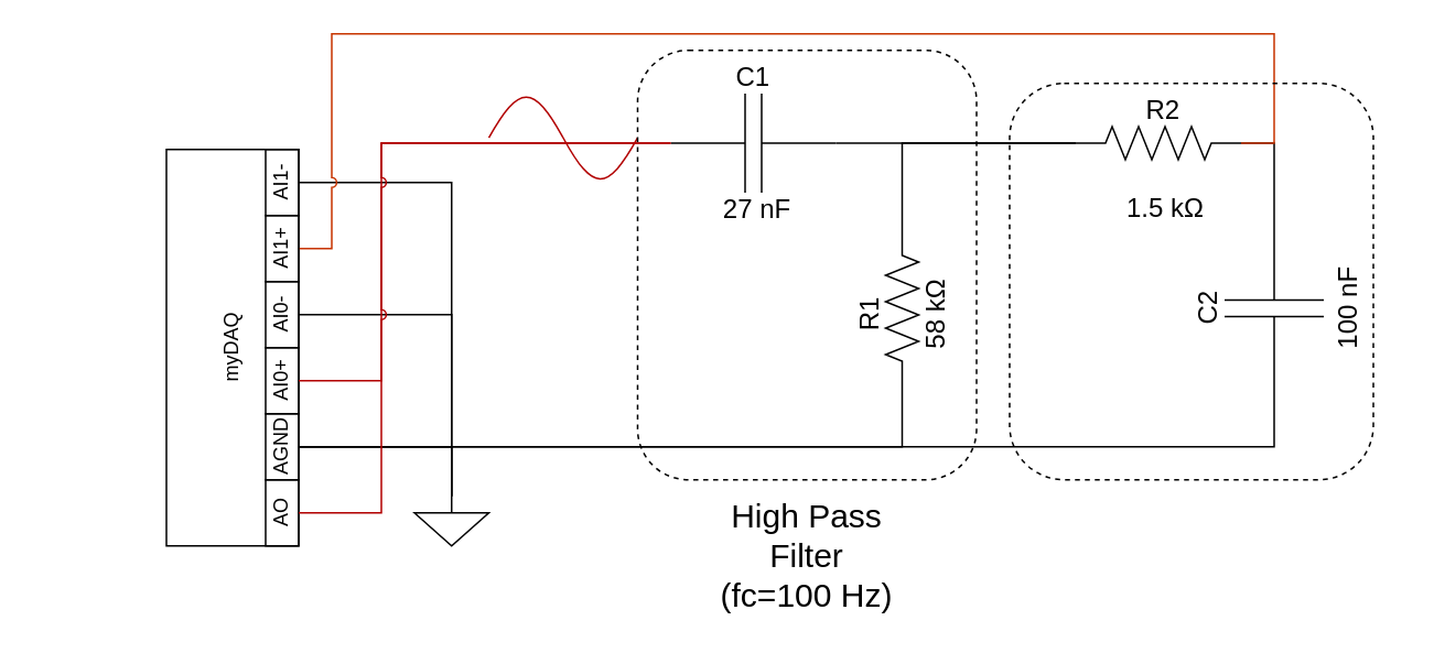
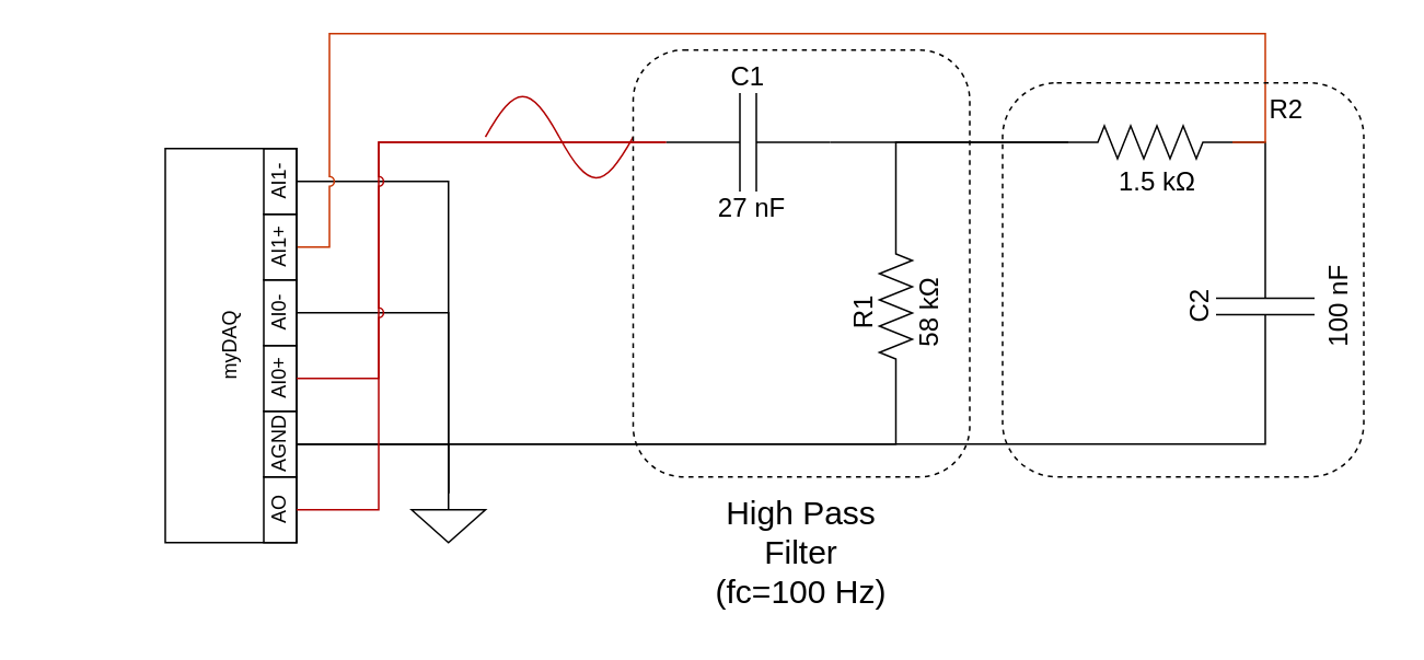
  <mxCell id="0" />
  <mxCell id="1" parent="0" />
  <mxCell id="2" style="edgeStyle=orthogonalEdgeStyle;rounded=0;orthogonalLoop=1;jettySize=auto;html=1;exitX=1;exitY=0.5;exitDx=0;exitDy=0;exitPerimeter=0;entryX=0.5;entryY=1;entryDx=0;entryDy=0;endArrow=none;endFill=0;" edge="1" parent="1" source="8" target="17"><mxGeometry relative="1" as="geometry" /></mxCell>
  <mxCell id="3" style="edgeStyle=orthogonalEdgeStyle;rounded=0;orthogonalLoop=1;jettySize=auto;html=1;exitX=1;exitY=0.5;exitDx=0;exitDy=0;exitPerimeter=0;entryX=0.5;entryY=1;entryDx=0;entryDy=0;endArrow=none;endFill=0;" edge="1" parent="1" source="13" target="17"><mxGeometry relative="1" as="geometry" /></mxCell>
  <mxCell id="4" style="edgeStyle=orthogonalEdgeStyle;rounded=0;orthogonalLoop=1;jettySize=auto;html=1;exitX=0.5;exitY=0;exitDx=0;exitDy=0;exitPerimeter=0;entryX=0.5;entryY=1;entryDx=0;entryDy=0;endArrow=none;endFill=0;" edge="1" parent="1" source="23" target="17"><mxGeometry relative="1" as="geometry" /></mxCell>
  <mxCell id="5" style="edgeStyle=orthogonalEdgeStyle;rounded=0;orthogonalLoop=1;jettySize=auto;html=1;exitX=0.5;exitY=1;exitDx=0;exitDy=0;entryX=0.5;entryY=0;entryDx=0;entryDy=0;entryPerimeter=0;endArrow=none;endFill=0;" edge="1" parent="1" source="19" target="23"><mxGeometry relative="1" as="geometry" /></mxCell>
  <mxCell id="6" style="edgeStyle=orthogonalEdgeStyle;rounded=0;orthogonalLoop=1;jettySize=auto;html=1;exitX=0.5;exitY=1;exitDx=0;exitDy=0;entryX=0.5;entryY=0;entryDx=0;entryDy=0;entryPerimeter=0;endArrow=none;endFill=0;" edge="1" parent="1" source="22" target="23"><mxGeometry relative="1" as="geometry" /></mxCell>
  <mxCell id="7" style="edgeStyle=orthogonalEdgeStyle;rounded=0;orthogonalLoop=1;jettySize=auto;html=1;exitX=0;exitY=0.5;exitDx=0;exitDy=0;exitPerimeter=0;endArrow=none;endFill=0;entryX=0;entryY=0.5;entryDx=0;entryDy=0;entryPerimeter=0;" edge="1" parent="1" source="8" target="12"><mxGeometry relative="1" as="geometry"><mxPoint x="545" y="90" as="targetPoint" /></mxGeometry></mxCell>
  <mxCell id="8" value="" style="pointerEvents=1;verticalLabelPosition=bottom;shadow=0;dashed=0;align=center;html=1;verticalAlign=top;shape=mxgraph.electrical.resistors.resistor_2;rotation=90;" vertex="1" parent="1"><mxGeometry x="495" y="176.18" width="100" height="20" as="geometry" /></mxCell>
  <mxCell id="9" style="edgeStyle=orthogonalEdgeStyle;rounded=0;orthogonalLoop=1;jettySize=auto;html=1;exitX=1;exitY=0.5;exitDx=0;exitDy=0;exitPerimeter=0;entryX=0;entryY=0.5;entryDx=0;entryDy=0;entryPerimeter=0;endArrow=none;endFill=0;" edge="1" parent="1" source="10" target="12"><mxGeometry relative="1" as="geometry" /></mxCell>
  <mxCell id="10" value="" style="pointerEvents=1;verticalLabelPosition=bottom;shadow=0;dashed=0;align=center;html=1;verticalAlign=top;shape=mxgraph.electrical.capacitors.capacitor_1;" vertex="1" parent="1"><mxGeometry x="405" y="56.18" width="100" height="60" as="geometry" /></mxCell>
  <mxCell id="11" style="edgeStyle=orthogonalEdgeStyle;rounded=0;orthogonalLoop=1;jettySize=auto;html=1;exitX=1;exitY=0.5;exitDx=0;exitDy=0;exitPerimeter=0;entryX=0;entryY=0.5;entryDx=0;entryDy=0;entryPerimeter=0;endArrow=none;endFill=0;" edge="1" parent="1" source="12" target="13"><mxGeometry relative="1" as="geometry" /></mxCell>
  <mxCell id="12" value="" style="pointerEvents=1;verticalLabelPosition=bottom;shadow=0;dashed=0;align=center;html=1;verticalAlign=top;shape=mxgraph.electrical.resistors.resistor_2;" vertex="1" parent="1"><mxGeometry x="650" y="76.18" width="100" height="20" as="geometry" /></mxCell>
  <mxCell id="13" value="" style="pointerEvents=1;verticalLabelPosition=bottom;shadow=0;dashed=0;align=center;html=1;verticalAlign=top;shape=mxgraph.electrical.capacitors.capacitor_1;rotation=90;" vertex="1" parent="1"><mxGeometry x="720" y="156.18" width="100" height="60" as="geometry" /></mxCell>
  <mxCell id="14" value="" style="pointerEvents=1;verticalLabelPosition=bottom;shadow=0;dashed=0;align=center;html=1;verticalAlign=top;shape=mxgraph.electrical.waveforms.sine_wave;fillColor=#e51400;strokeColor=#B20000;fontColor=#ffffff;" vertex="1" parent="1"><mxGeometry x="295" y="50" width="90" height="66.18" as="geometry" /></mxCell>
  <mxCell id="15" value="myDAQ" style="rounded=0;whiteSpace=wrap;html=1;fillColor=none;rotation=-90;" vertex="1" parent="1"><mxGeometry x="20" y="170" width="240" height="80" as="geometry" /></mxCell>
  <mxCell id="16" value="AO" style="rounded=0;whiteSpace=wrap;html=1;fillColor=none;rotation=-90;" vertex="1" parent="1"><mxGeometry x="150" y="300" width="40" height="20" as="geometry" /></mxCell>
  <mxCell id="17" value="AGND" style="rounded=0;whiteSpace=wrap;html=1;fillColor=none;rotation=-90;" vertex="1" parent="1"><mxGeometry x="150" y="260" width="40" height="20" as="geometry" /></mxCell>
  <mxCell id="18" value="AI0+" style="rounded=0;whiteSpace=wrap;html=1;fillColor=none;rotation=-90;" vertex="1" parent="1"><mxGeometry x="150" y="220" width="40" height="20" as="geometry" /></mxCell>
  <mxCell id="19" value="AI0-" style="rounded=0;whiteSpace=wrap;html=1;fillColor=none;rotation=-90;" vertex="1" parent="1"><mxGeometry x="150" y="180" width="40" height="20" as="geometry" /></mxCell>
  <mxCell id="20" style="edgeStyle=orthogonalEdgeStyle;rounded=0;jumpStyle=arc;orthogonalLoop=1;jettySize=auto;html=1;exitX=0.5;exitY=1;exitDx=0;exitDy=0;endArrow=none;endFill=0;entryX=1;entryY=0.5;entryDx=0;entryDy=0;entryPerimeter=0;fillColor=#fa6800;strokeColor=#C73500;" edge="1" parent="1" source="21" target="12"><mxGeometry relative="1" as="geometry"><mxPoint x="700" y="90" as="targetPoint" /><Array as="points"><mxPoint x="200" y="150" /><mxPoint x="200" y="20" /><mxPoint x="770" y="20" /><mxPoint x="770" y="86" /></Array></mxGeometry></mxCell>
  <mxCell id="21" value="AI1+" style="rounded=0;whiteSpace=wrap;html=1;fillColor=none;rotation=-90;" vertex="1" parent="1"><mxGeometry x="150" y="140" width="40" height="20" as="geometry" /></mxCell>
  <mxCell id="22" value="AI1-" style="rounded=0;whiteSpace=wrap;html=1;fillColor=none;rotation=-90;" vertex="1" parent="1"><mxGeometry x="150" y="100" width="40" height="20" as="geometry" /></mxCell>
  <mxCell id="23" value="" style="pointerEvents=1;verticalLabelPosition=bottom;shadow=0;dashed=0;align=center;html=1;verticalAlign=top;shape=mxgraph.electrical.signal_sources.signal_ground;fillColor=none;" vertex="1" parent="1"><mxGeometry x="250" y="300" width="45" height="30" as="geometry" /></mxCell>
  <mxCell id="24" style="edgeStyle=orthogonalEdgeStyle;rounded=0;jumpStyle=arc;orthogonalLoop=1;jettySize=auto;html=1;exitX=0.5;exitY=1;exitDx=0;exitDy=0;entryX=0;entryY=0.5;entryDx=0;entryDy=0;entryPerimeter=0;endArrow=none;endFill=0;fillColor=#e51400;strokeColor=#B20000;" edge="1" parent="1" source="18" target="10"><mxGeometry relative="1" as="geometry"><Array as="points"><mxPoint x="230" y="230" /><mxPoint x="230" y="86" /></Array></mxGeometry></mxCell>
  <mxCell id="25" style="edgeStyle=orthogonalEdgeStyle;rounded=0;orthogonalLoop=1;jettySize=auto;html=1;exitX=0.5;exitY=1;exitDx=0;exitDy=0;entryX=0;entryY=0.5;entryDx=0;entryDy=0;entryPerimeter=0;endArrow=none;endFill=0;fillColor=#e51400;strokeColor=#B20000;" edge="1" parent="1" source="16" target="10"><mxGeometry relative="1" as="geometry"><Array as="points"><mxPoint x="230" y="310" /><mxPoint x="230" y="86" /></Array></mxGeometry></mxCell>
  <mxCell id="26" value="" style="rounded=1;whiteSpace=wrap;html=1;fillColor=none;dashed=1;" vertex="1" parent="1"><mxGeometry x="385" y="30" width="205" height="260" as="geometry" /></mxCell>
  <mxCell id="27" value="" style="rounded=1;whiteSpace=wrap;html=1;fillColor=none;dashed=1;" vertex="1" parent="1"><mxGeometry x="610" y="50" width="220" height="240" as="geometry" /></mxCell>
  <mxCell id="28" value="&lt;font style=&quot;font-size: 20px&quot;&gt;High Pass Filter&lt;br&gt;(fc=100 Hz)&lt;br&gt;&lt;/font&gt;" style="text;html=1;strokeColor=none;fillColor=none;align=center;verticalAlign=middle;whiteSpace=wrap;rounded=0;dashed=1;" vertex="1" parent="1"><mxGeometry x="420" y="290" width="135" height="90" as="geometry" /></mxCell>
  <mxCell id="29" value="&lt;font style=&quot;font-size: 16px&quot;&gt;27 nF&lt;/font&gt;" style="text;html=1;strokeColor=none;fillColor=none;align=center;verticalAlign=middle;whiteSpace=wrap;rounded=0;dashed=1;" vertex="1" parent="1"><mxGeometry x="435" y="116" width="45" height="20" as="geometry" /></mxCell>
  <mxCell id="30" value="&lt;font style=&quot;font-size: 16px&quot;&gt;C1&lt;/font&gt;" style="text;html=1;strokeColor=none;fillColor=none;align=center;verticalAlign=middle;whiteSpace=wrap;rounded=0;dashed=1;" vertex="1" parent="1"><mxGeometry x="435" y="36.18" width="40" height="20" as="geometry" /></mxCell>
  <mxCell id="31" value="&lt;font style=&quot;font-size: 16px&quot;&gt;58 kΩ&lt;/font&gt;" style="text;html=1;strokeColor=none;fillColor=none;align=center;verticalAlign=middle;whiteSpace=wrap;rounded=0;dashed=1;rotation=-90;" vertex="1" parent="1"><mxGeometry x="540" y="180" width="50" height="20" as="geometry" /></mxCell>
  <mxCell id="32" value="&lt;font style=&quot;font-size: 16px&quot;&gt;R1&lt;/font&gt;" style="text;html=1;strokeColor=none;fillColor=none;align=center;verticalAlign=middle;whiteSpace=wrap;rounded=0;dashed=1;rotation=-90;" vertex="1" parent="1"><mxGeometry x="505" y="180" width="40" height="20" as="geometry" /></mxCell>
- <mxCell id="33" value="&lt;font style=&quot;font-size: 16px&quot;&gt;1.5 kΩ&lt;/font&gt;" style="text;html=1;strokeColor=none;fillColor=none;align=center;verticalAlign=middle;whiteSpace=wrap;rounded=0;dashed=1;" vertex="1" parent="1"><mxGeometry x="677.5" y="115" width="52.5" height="20" as="geometry" /></mxCell>
- <mxCell id="34" value="&lt;font style=&quot;font-size: 16px&quot;&gt;R2&lt;/font&gt;" style="text;html=1;strokeColor=none;fillColor=none;align=center;verticalAlign=middle;whiteSpace=wrap;rounded=0;dashed=1;" vertex="1" parent="1"><mxGeometry x="682.5" y="56.18" width="40" height="20" as="geometry" /></mxCell>
+ <mxCell id="33" value="&lt;font style=&quot;font-size: 16px&quot;&gt;1.5 kΩ&lt;/font&gt;" style="text;html=1;strokeColor=none;fillColor=none;align=center;verticalAlign=middle;whiteSpace=wrap;rounded=0;dashed=1;" vertex="1" parent="1"><mxGeometry x="677.5" y="100" width="52.5" height="20" as="geometry" /></mxCell>
+ <mxCell id="34" value="&lt;font style=&quot;font-size: 16px&quot;&gt;R2&lt;/font&gt;" style="text;html=1;strokeColor=none;fillColor=none;align=center;verticalAlign=middle;whiteSpace=wrap;rounded=0;dashed=1;" vertex="1" parent="1"><mxGeometry x="762.5" y="56.18" width="40" height="20" as="geometry" /></mxCell>
  <mxCell id="35" value="&lt;font style=&quot;font-size: 16px&quot;&gt;100 nF&lt;/font&gt;" style="text;html=1;strokeColor=none;fillColor=none;align=center;verticalAlign=middle;whiteSpace=wrap;rounded=0;dashed=1;rotation=-90;" vertex="1" parent="1"><mxGeometry x="785" y="176.18" width="60" height="20" as="geometry" /></mxCell>
  <mxCell id="36" value="&lt;font style=&quot;font-size: 16px&quot;&gt;C2&lt;/font&gt;" style="text;html=1;strokeColor=none;fillColor=none;align=center;verticalAlign=middle;whiteSpace=wrap;rounded=0;dashed=1;rotation=-90;" vertex="1" parent="1"><mxGeometry x="710" y="176.18" width="40" height="20" as="geometry" /></mxCell>
